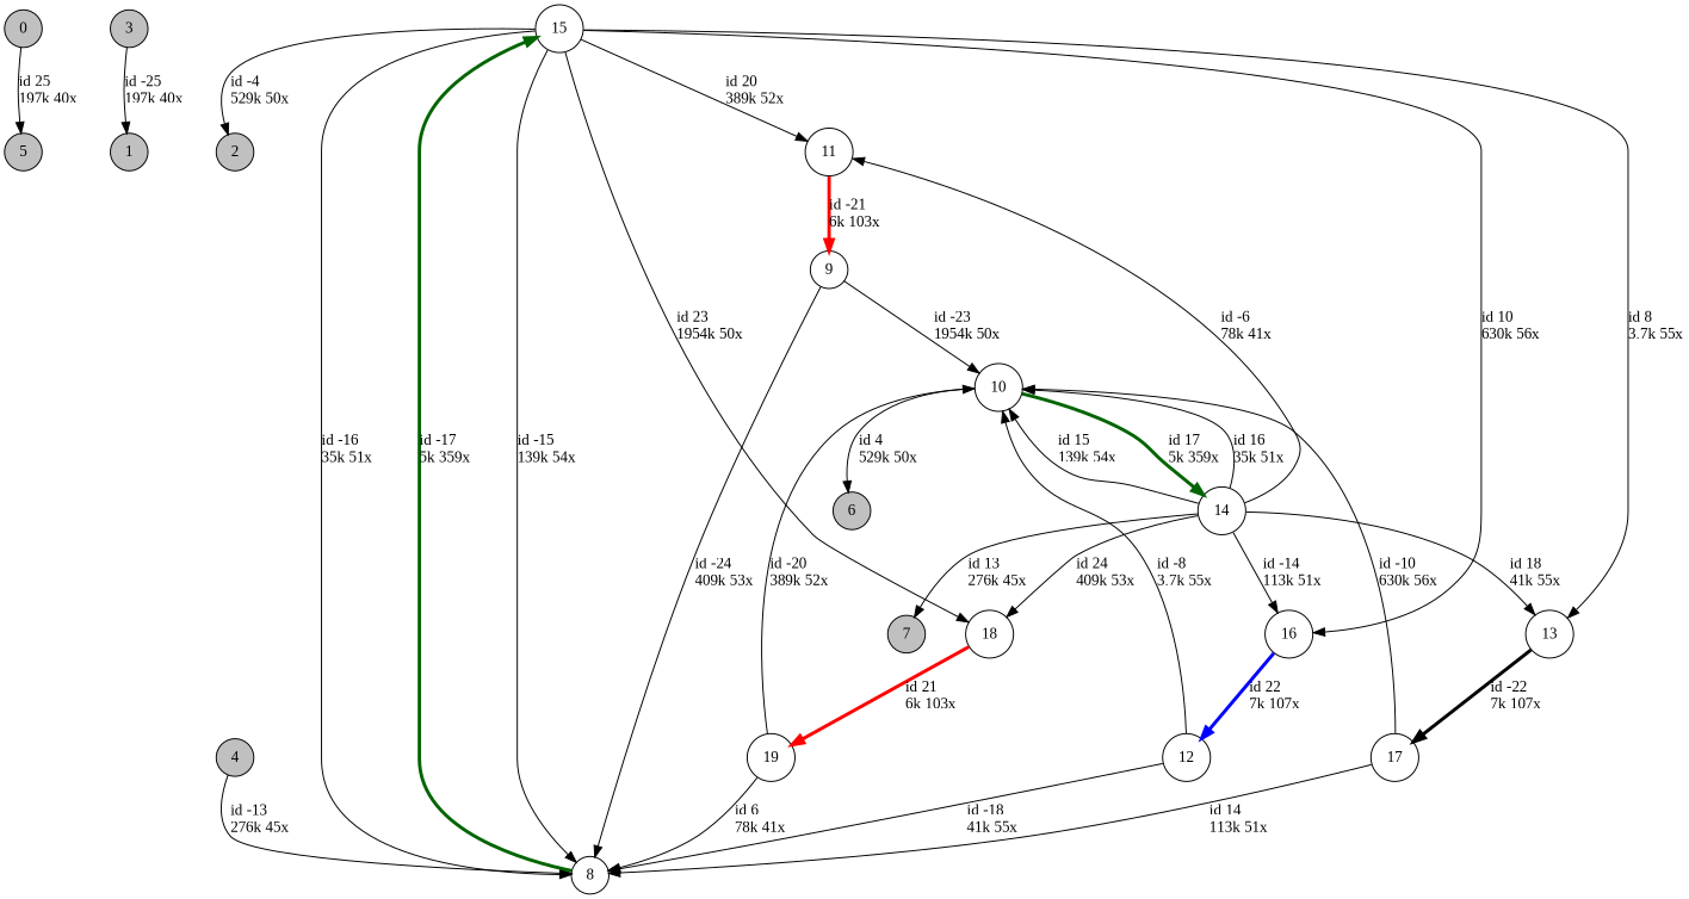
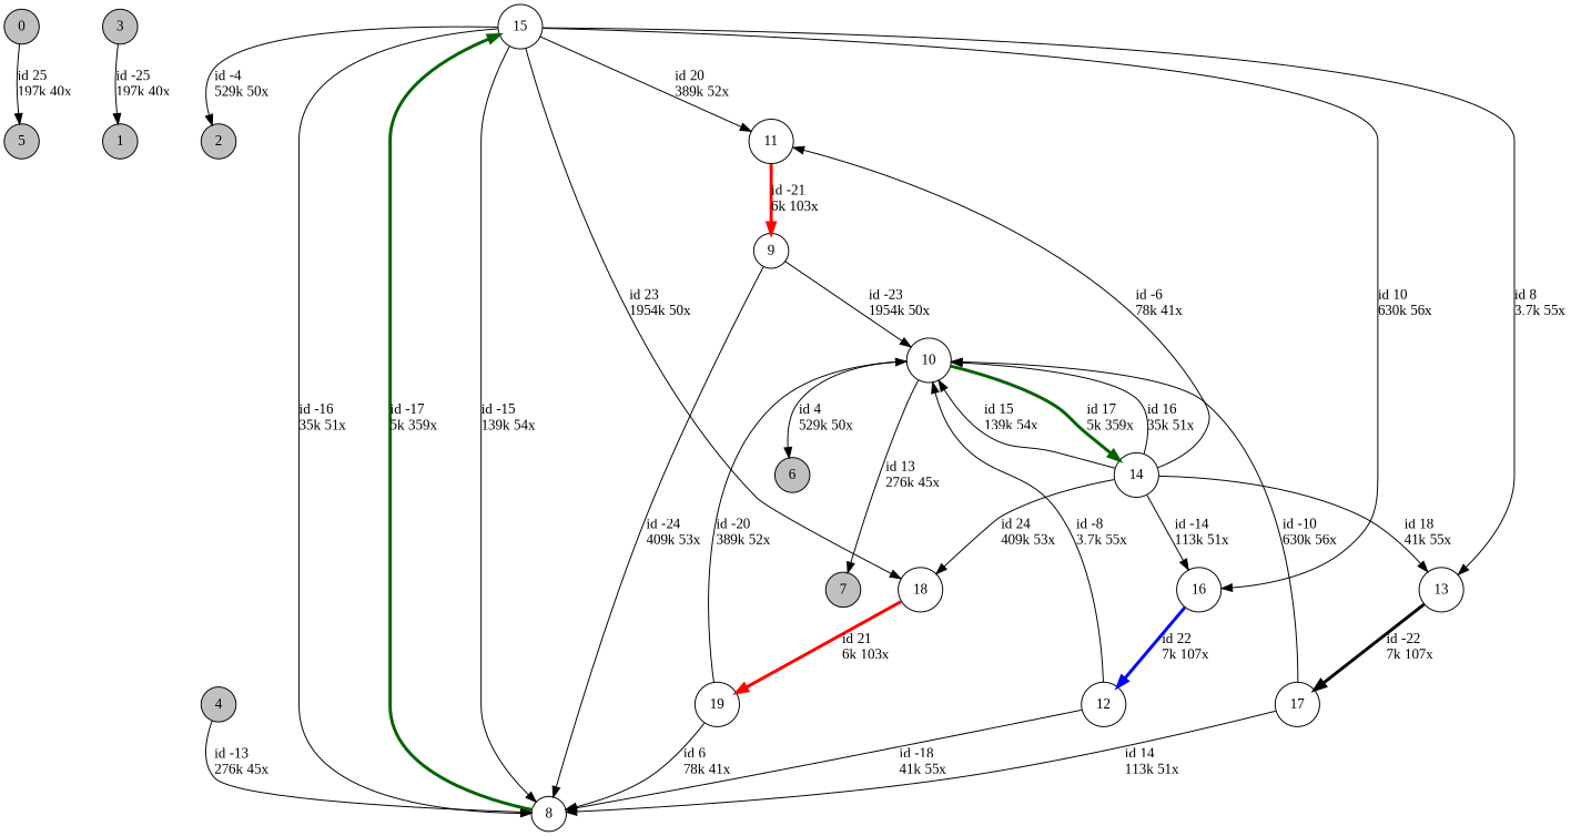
  digraph {
    fontname="Liberation Serif"
    nodesep=0.5
    node [fontname="Liberation Serif" shape=circle]
    edge [color=black fontname="Liberation Serif"]
    0 [fillcolor=grey height=0.3 style=filled]
    5 [fillcolor=grey height=0.3 style=filled]
    1 [fillcolor=grey height=0.3 style=filled]
    2 [fillcolor=grey height=0.3 style=filled]
    3 [fillcolor=grey height=0.3 style=filled]
    4 [fillcolor=grey height=0.3 style=filled]
    8 [height=0.3]
    15 [height=0.3]
    6 [fillcolor=grey height=0.3 style=filled]
    10 [height=0.3]
    14 [height=0.3]
    7 [fillcolor=grey height=0.3 style=filled]
    9 [height=0.3]
    11 [height=0.3]
    13 [height=0.3]
    16 [height=0.3]
    18 [height=0.3]
    12 [height=0.3]
    17 [height=0.3]
    19 [height=0.3]
    0 -> 5 [label="id 25\l197k 40x"]
    3 -> 1 [label="id -25\l197k 40x"]
    4 -> 8 [label="id -13\l276k 45x"]
    8 -> 15 [color=darkgreen label="id -17\l5k 359x" penwidth=3]
    15 -> 2 [label="id -4\l529k 50x"]
    15 -> 8 [label="id -15\l139k 54x"]
    15 -> 8 [label="id -16\l35k 51x"]
    15 -> 11 [label="id 20\l389k 52x"]
    15 -> 13 [label="id 8\l3.7k 55x"]
    15 -> 16 [label="id 10\l630k 56x"]
    15 -> 18 [label="id 23\l1954k 50x"]
    10 -> 6 [label="id 4\l529k 50x"]
    10 -> 14 [color=darkgreen label="id 17\l5k 359x" penwidth=3]
    14 -> 10 [label="id 16\l35k 51x"]
    14 -> 10 [label="id 15\l139k 54x"]
-   14 -> 7 [label="id 13\l276k 45x"]
+   10 -> 7 [label="id 13\l276k 45x"]
    14 -> 11 [label="id -6\l78k 41x"]
    14 -> 13 [label="id 18\l41k 55x"]
    14 -> 16 [label="id -14\l113k 51x"]
    14 -> 18 [label="id 24\l409k 53x"]
    9 -> 8 [label="id -24\l409k 53x"]
    9 -> 10 [label="id -23\l1954k 50x"]
    11 -> 9 [color=red label="id -21\l6k 103x" penwidth=3]
    13 -> 17 [label="id -22\l7k 107x" penwidth=3]
    16 -> 12 [color=blue label="id 22\l7k 107x" penwidth=3]
    18 -> 19 [color=red label="id 21\l6k 103x" penwidth=3]
    12 -> 8 [label="id -18\l41k 55x"]
    12 -> 10 [label="id -8\l3.7k 55x"]
    17 -> 8 [label="id 14\l113k 51x"]
    17 -> 10 [label="id -10\l630k 56x"]
    19 -> 8 [label="id 6\l78k 41x"]
    19 -> 10 [label="id -20\l389k 52x"]
  }
